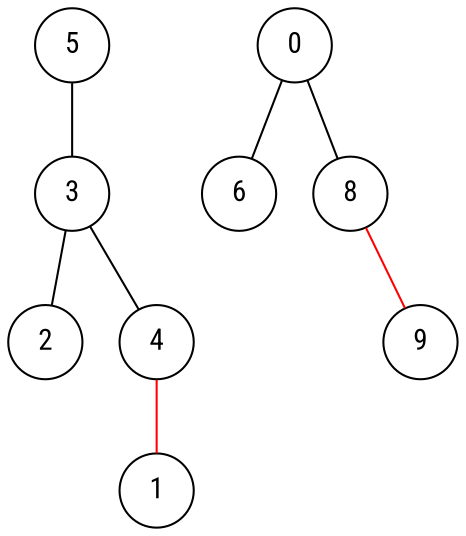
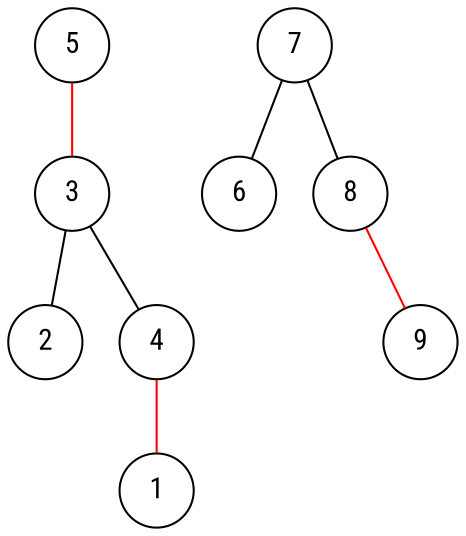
  graph {
    fontname="Roboto Condensed"
    rankdir=TB
    node [fontname="Roboto Condensed" shape=circle]
    edge [color=black fontname="Roboto Condensed"]
    n1 [label=5]
    n2 [label=3]
    n3 [label=2]
    n4 [label=4]
-   n5 [label=0]
+   n5 [label=7]
    n6 [label=6]
    n7 [label=8]
    n8 [label=0 style=invis]
    n9 [label=1]
    n10 [label=0 style=invis]
    n11 [label=9]
-   n1 -- n2
+   n1 -- n2 [color=red]
    n2 -- n3
    n2 -- n4
    n3 -- n8 [style=invis]
    n4 -- n9 [color=red]
    n5 -- n6
    n5 -- n7
    n7 -- n10 [style=invis]
    n7 -- n11 [color=red]
  }
